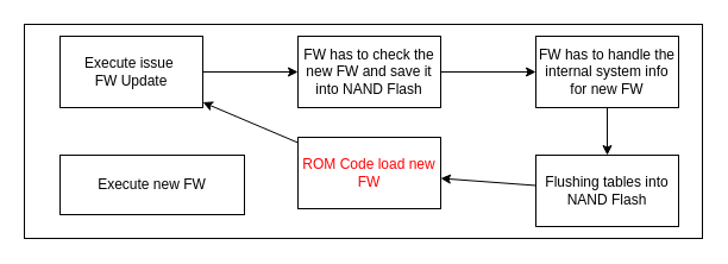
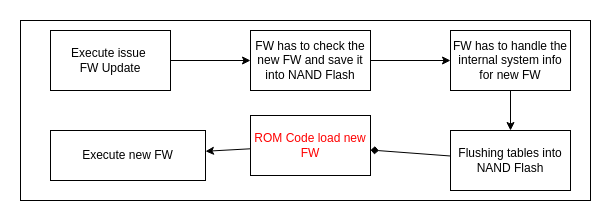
  <mxCell id="0" />
  <mxCell id="1" parent="0" />
  <mxCell id="2" value="" style="rounded=0;whiteSpace=wrap;html=1;" vertex="1" parent="1"><mxGeometry x="20" y="20" width="570" height="180" as="geometry" /></mxCell>
  <mxCell id="3" value="" style="edgeStyle=none;html=1;" edge="1" parent="1" source="4" target="6"><mxGeometry relative="1" as="geometry" /></mxCell>
  <mxCell id="4" value="Execute issue&amp;nbsp;&lt;div&gt;FW Update&lt;/div&gt;" style="rounded=0;whiteSpace=wrap;html=1;" vertex="1" parent="1"><mxGeometry x="50" y="30" width="120" height="60" as="geometry" /></mxCell>
  <mxCell id="5" value="" style="edgeStyle=none;html=1;" edge="1" parent="1" source="6" target="8"><mxGeometry relative="1" as="geometry" /></mxCell>
  <mxCell id="6" value="FW has to check the new FW and save it into NAND Flash" style="whiteSpace=wrap;html=1;rounded=0;" vertex="1" parent="1"><mxGeometry x="250" y="30" width="120" height="60" as="geometry" /></mxCell>
  <mxCell id="7" value="" style="edgeStyle=none;html=1;" edge="1" parent="1" source="8" target="10"><mxGeometry relative="1" as="geometry" /></mxCell>
  <mxCell id="8" value="FW has to handle the internal system info for new FW" style="whiteSpace=wrap;html=1;rounded=0;" vertex="1" parent="1"><mxGeometry x="450" y="30" width="120" height="60" as="geometry" /></mxCell>
- <mxCell id="9" value="" style="edgeStyle=none;html=1;" edge="1" parent="1" source="10" target="12"><mxGeometry relative="1" as="geometry" /></mxCell>
+ <mxCell id="9" value="" style="edgeStyle=none;html=1;endArrow=diamond;" edge="1" parent="1" source="10" target="12"><mxGeometry relative="1" as="geometry" /></mxCell>
  <mxCell id="10" value="Flushing tables into NAND Flash" style="whiteSpace=wrap;html=1;rounded=0;" vertex="1" parent="1"><mxGeometry x="450" y="130" width="120" height="60" as="geometry" /></mxCell>
- <mxCell id="11" value="" style="edgeStyle=none;html=1;" edge="1" parent="1" source="12" target="4"><mxGeometry relative="1" as="geometry" /></mxCell>
+ <mxCell id="11" value="" style="edgeStyle=none;html=1;" edge="1" parent="1" source="12" target="13"><mxGeometry relative="1" as="geometry" /></mxCell>
  <mxCell id="12" value="&lt;font style=&quot;color: rgb(255, 0, 0);&quot;&gt;ROM Code load new FW&lt;/font&gt;" style="whiteSpace=wrap;html=1;rounded=0;" vertex="1" parent="1"><mxGeometry x="250" y="115" width="120" height="60" as="geometry" /></mxCell>
  <mxCell id="13" value="Execute new FW" style="whiteSpace=wrap;html=1;rounded=0;" vertex="1" parent="1"><mxGeometry x="50" y="130" width="155" height="50" as="geometry" /></mxCell>
